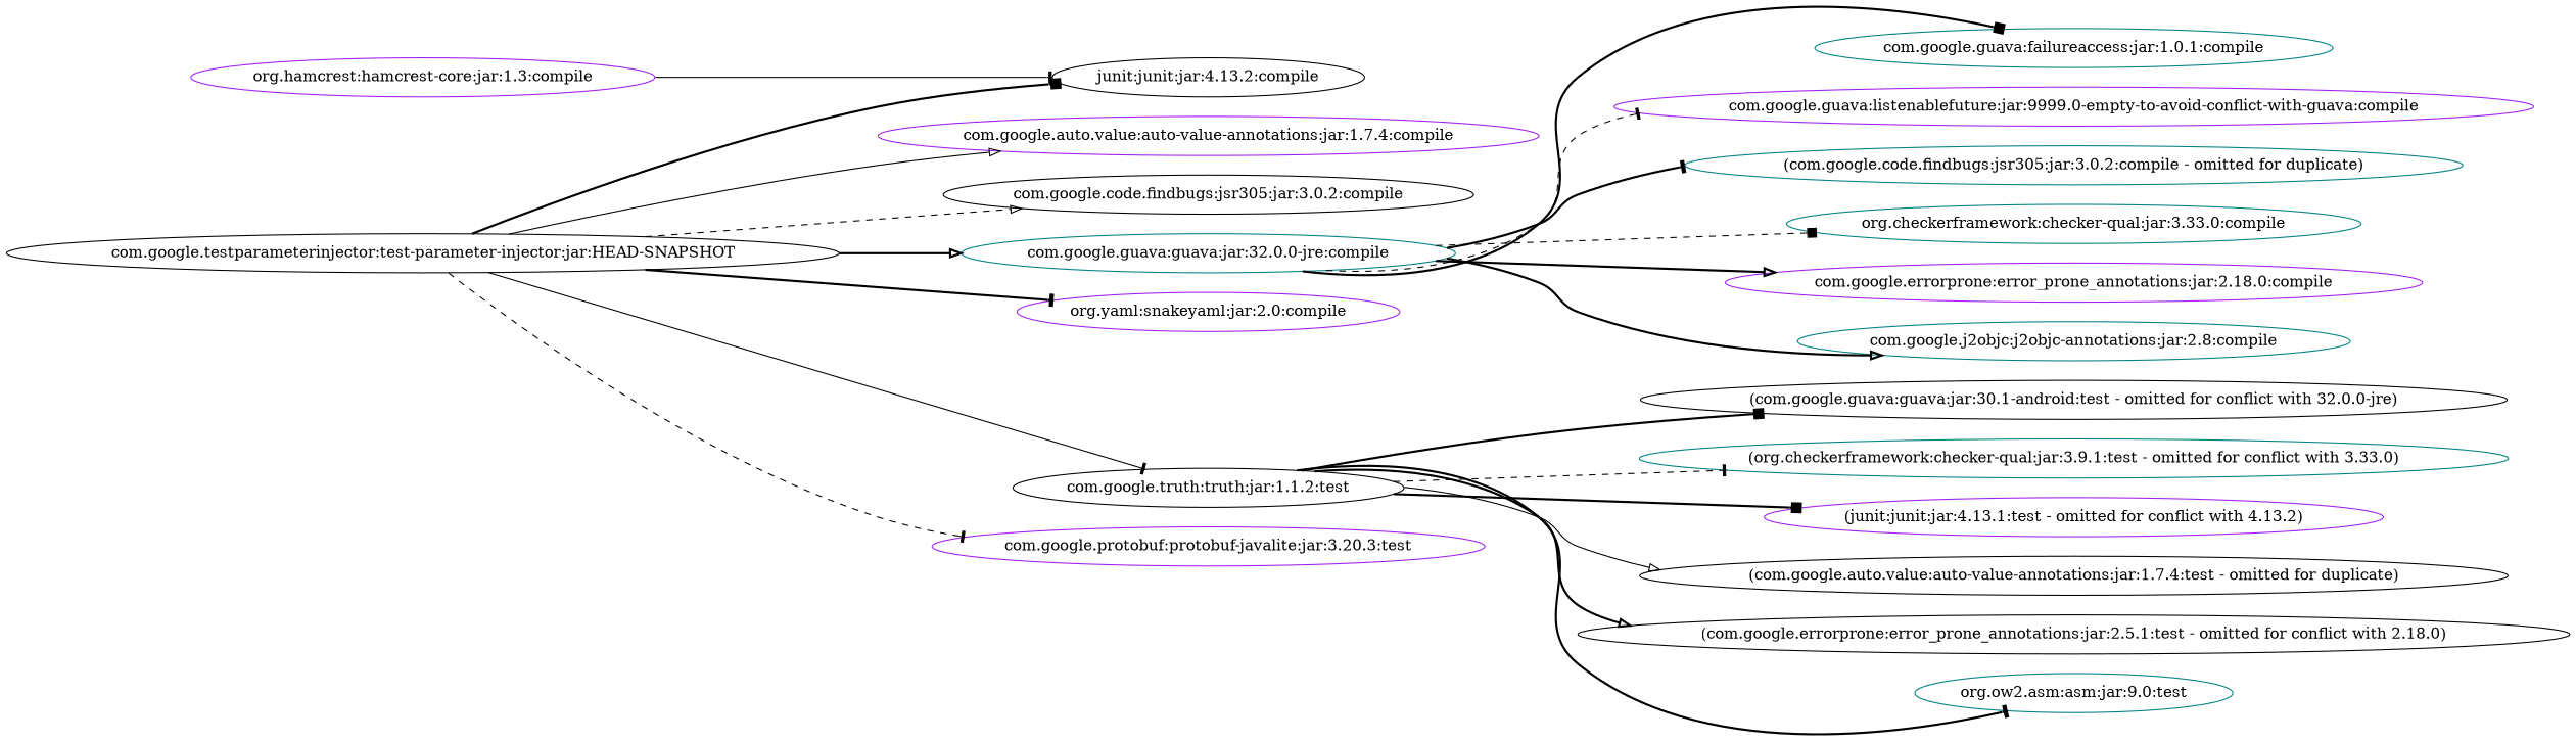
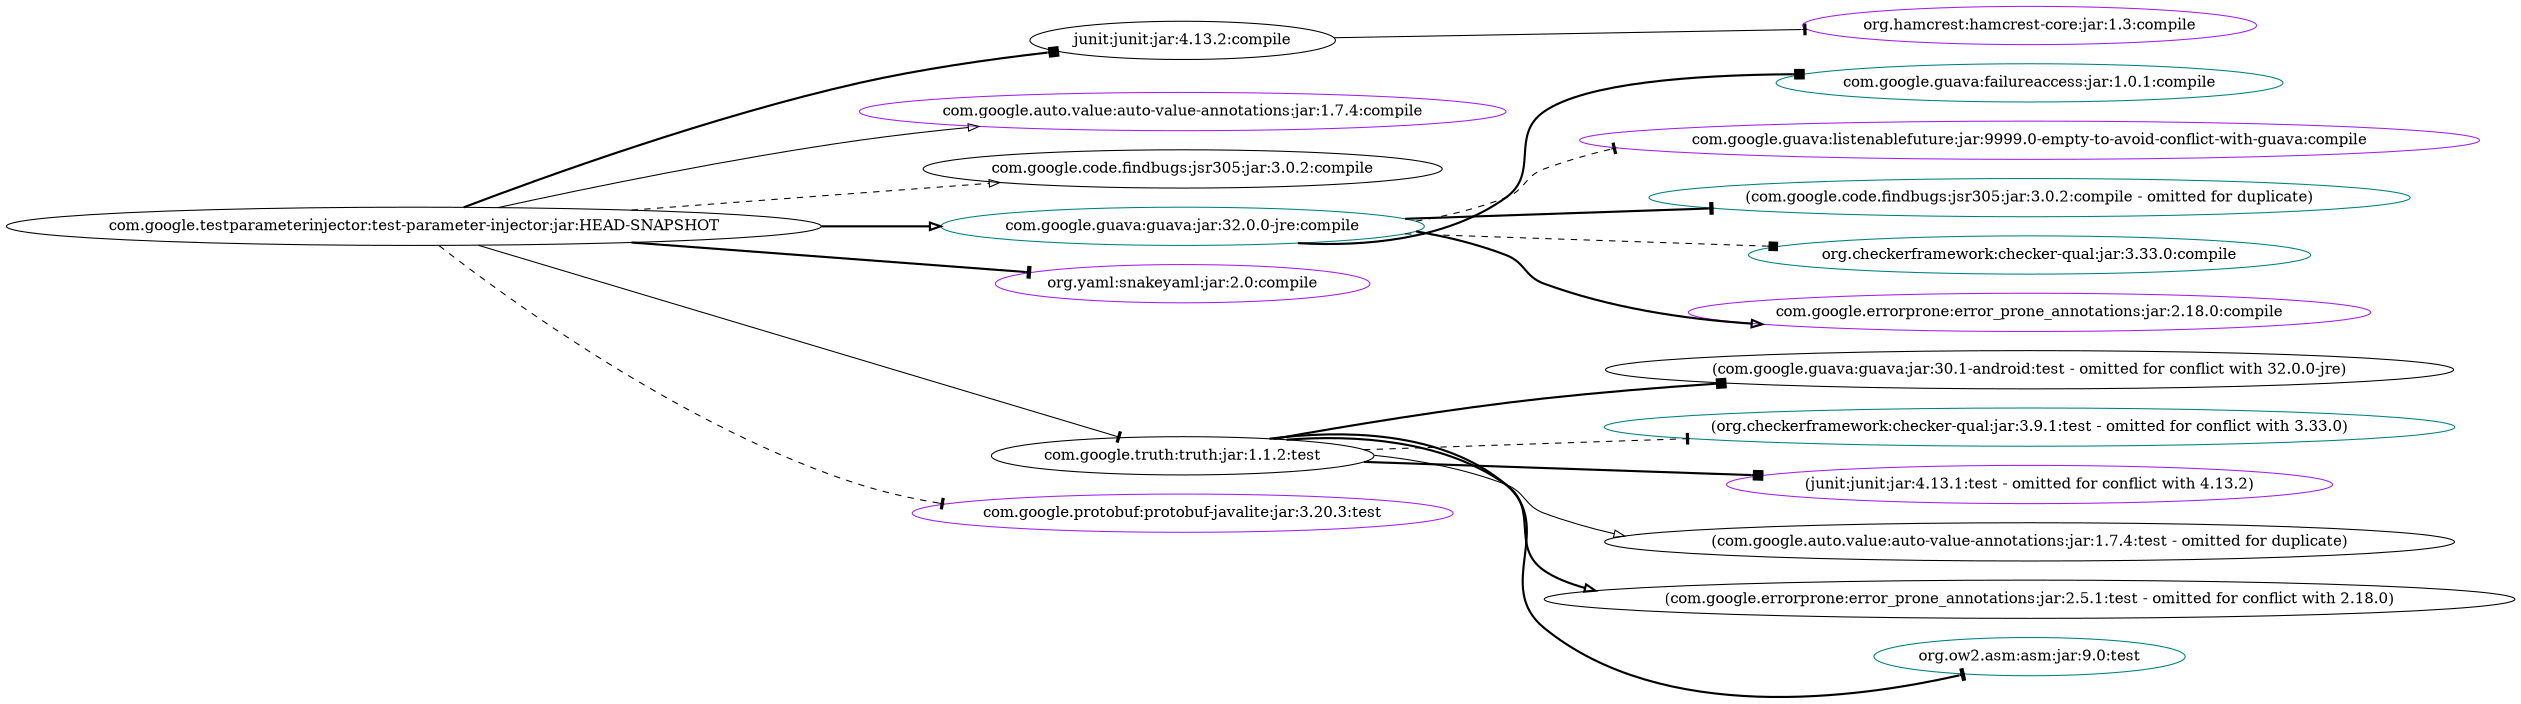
  digraph {
    rankdir=LR
    node [color=black]
    edge [arrowhead=tee style=bold]
    "com.google.testparameterinjector:test-parameter-injector:jar:HEAD-SNAPSHOT"
    "junit:junit:jar:4.13.2:compile"
    "com.google.auto.value:auto-value-annotations:jar:1.7.4:compile" [color=purple]
    "com.google.code.findbugs:jsr305:jar:3.0.2:compile"
    "com.google.guava:guava:jar:32.0.0-jre:compile" [color=teal]
    "org.yaml:snakeyaml:jar:2.0:compile" [color=purple]
    "com.google.truth:truth:jar:1.1.2:test"
    "com.google.protobuf:protobuf-javalite:jar:3.20.3:test" [color=purple]
    "org.hamcrest:hamcrest-core:jar:1.3:compile" [color=purple]
    "com.google.guava:failureaccess:jar:1.0.1:compile" [color=teal]
    "com.google.guava:listenablefuture:jar:9999.0-empty-to-avoid-conflict-with-guava:compile" [color=purple]
    "(com.google.code.findbugs:jsr305:jar:3.0.2:compile - omitted for duplicate)" [color=teal]
    "org.checkerframework:checker-qual:jar:3.33.0:compile" [color=teal]
    "com.google.errorprone:error_prone_annotations:jar:2.18.0:compile" [color=purple]
-   "com.google.j2objc:j2objc-annotations:jar:2.8:compile" [color=teal]
    "(com.google.guava:guava:jar:30.1-android:test - omitted for conflict with 32.0.0-jre)"
    "(org.checkerframework:checker-qual:jar:3.9.1:test - omitted for conflict with 3.33.0)" [color=teal]
    "(junit:junit:jar:4.13.1:test - omitted for conflict with 4.13.2)" [color=purple]
    "(com.google.auto.value:auto-value-annotations:jar:1.7.4:test - omitted for duplicate)"
    "(com.google.errorprone:error_prone_annotations:jar:2.5.1:test - omitted for conflict with 2.18.0)"
    "org.ow2.asm:asm:jar:9.0:test" [color=teal]
    "com.google.testparameterinjector:test-parameter-injector:jar:HEAD-SNAPSHOT" -> "junit:junit:jar:4.13.2:compile" [arrowhead=box]
    "com.google.testparameterinjector:test-parameter-injector:jar:HEAD-SNAPSHOT" -> "com.google.auto.value:auto-value-annotations:jar:1.7.4:compile" [arrowhead=onormal style=solid]
    "com.google.testparameterinjector:test-parameter-injector:jar:HEAD-SNAPSHOT" -> "com.google.code.findbugs:jsr305:jar:3.0.2:compile" [arrowhead=onormal style=dashed]
    "com.google.testparameterinjector:test-parameter-injector:jar:HEAD-SNAPSHOT" -> "com.google.guava:guava:jar:32.0.0-jre:compile" [arrowhead=onormal]
    "com.google.testparameterinjector:test-parameter-injector:jar:HEAD-SNAPSHOT" -> "org.yaml:snakeyaml:jar:2.0:compile"
    "com.google.testparameterinjector:test-parameter-injector:jar:HEAD-SNAPSHOT" -> "com.google.truth:truth:jar:1.1.2:test" [style=solid]
    "com.google.testparameterinjector:test-parameter-injector:jar:HEAD-SNAPSHOT" -> "com.google.protobuf:protobuf-javalite:jar:3.20.3:test" [style=dashed]
-   "org.hamcrest:hamcrest-core:jar:1.3:compile" -> "junit:junit:jar:4.13.2:compile" [style=solid]
+   "junit:junit:jar:4.13.2:compile" -> "org.hamcrest:hamcrest-core:jar:1.3:compile" [style=solid]
    "com.google.guava:guava:jar:32.0.0-jre:compile" -> "com.google.guava:failureaccess:jar:1.0.1:compile" [arrowhead=box]
    "com.google.guava:guava:jar:32.0.0-jre:compile" -> "com.google.guava:listenablefuture:jar:9999.0-empty-to-avoid-conflict-with-guava:compile" [style=dashed]
    "com.google.guava:guava:jar:32.0.0-jre:compile" -> "(com.google.code.findbugs:jsr305:jar:3.0.2:compile - omitted for duplicate)"
    "com.google.guava:guava:jar:32.0.0-jre:compile" -> "org.checkerframework:checker-qual:jar:3.33.0:compile" [arrowhead=box style=dashed]
    "com.google.guava:guava:jar:32.0.0-jre:compile" -> "com.google.errorprone:error_prone_annotations:jar:2.18.0:compile" [arrowhead=onormal]
-   "com.google.guava:guava:jar:32.0.0-jre:compile" -> "com.google.j2objc:j2objc-annotations:jar:2.8:compile" [arrowhead=onormal]
    "com.google.truth:truth:jar:1.1.2:test" -> "(com.google.guava:guava:jar:30.1-android:test - omitted for conflict with 32.0.0-jre)" [arrowhead=box]
    "com.google.truth:truth:jar:1.1.2:test" -> "(org.checkerframework:checker-qual:jar:3.9.1:test - omitted for conflict with 3.33.0)" [style=dashed]
    "com.google.truth:truth:jar:1.1.2:test" -> "(junit:junit:jar:4.13.1:test - omitted for conflict with 4.13.2)" [arrowhead=box]
    "com.google.truth:truth:jar:1.1.2:test" -> "(com.google.auto.value:auto-value-annotations:jar:1.7.4:test - omitted for duplicate)" [arrowhead=onormal style=solid]
    "com.google.truth:truth:jar:1.1.2:test" -> "(com.google.errorprone:error_prone_annotations:jar:2.5.1:test - omitted for conflict with 2.18.0)" [arrowhead=onormal]
    "com.google.truth:truth:jar:1.1.2:test" -> "org.ow2.asm:asm:jar:9.0:test"
  }
